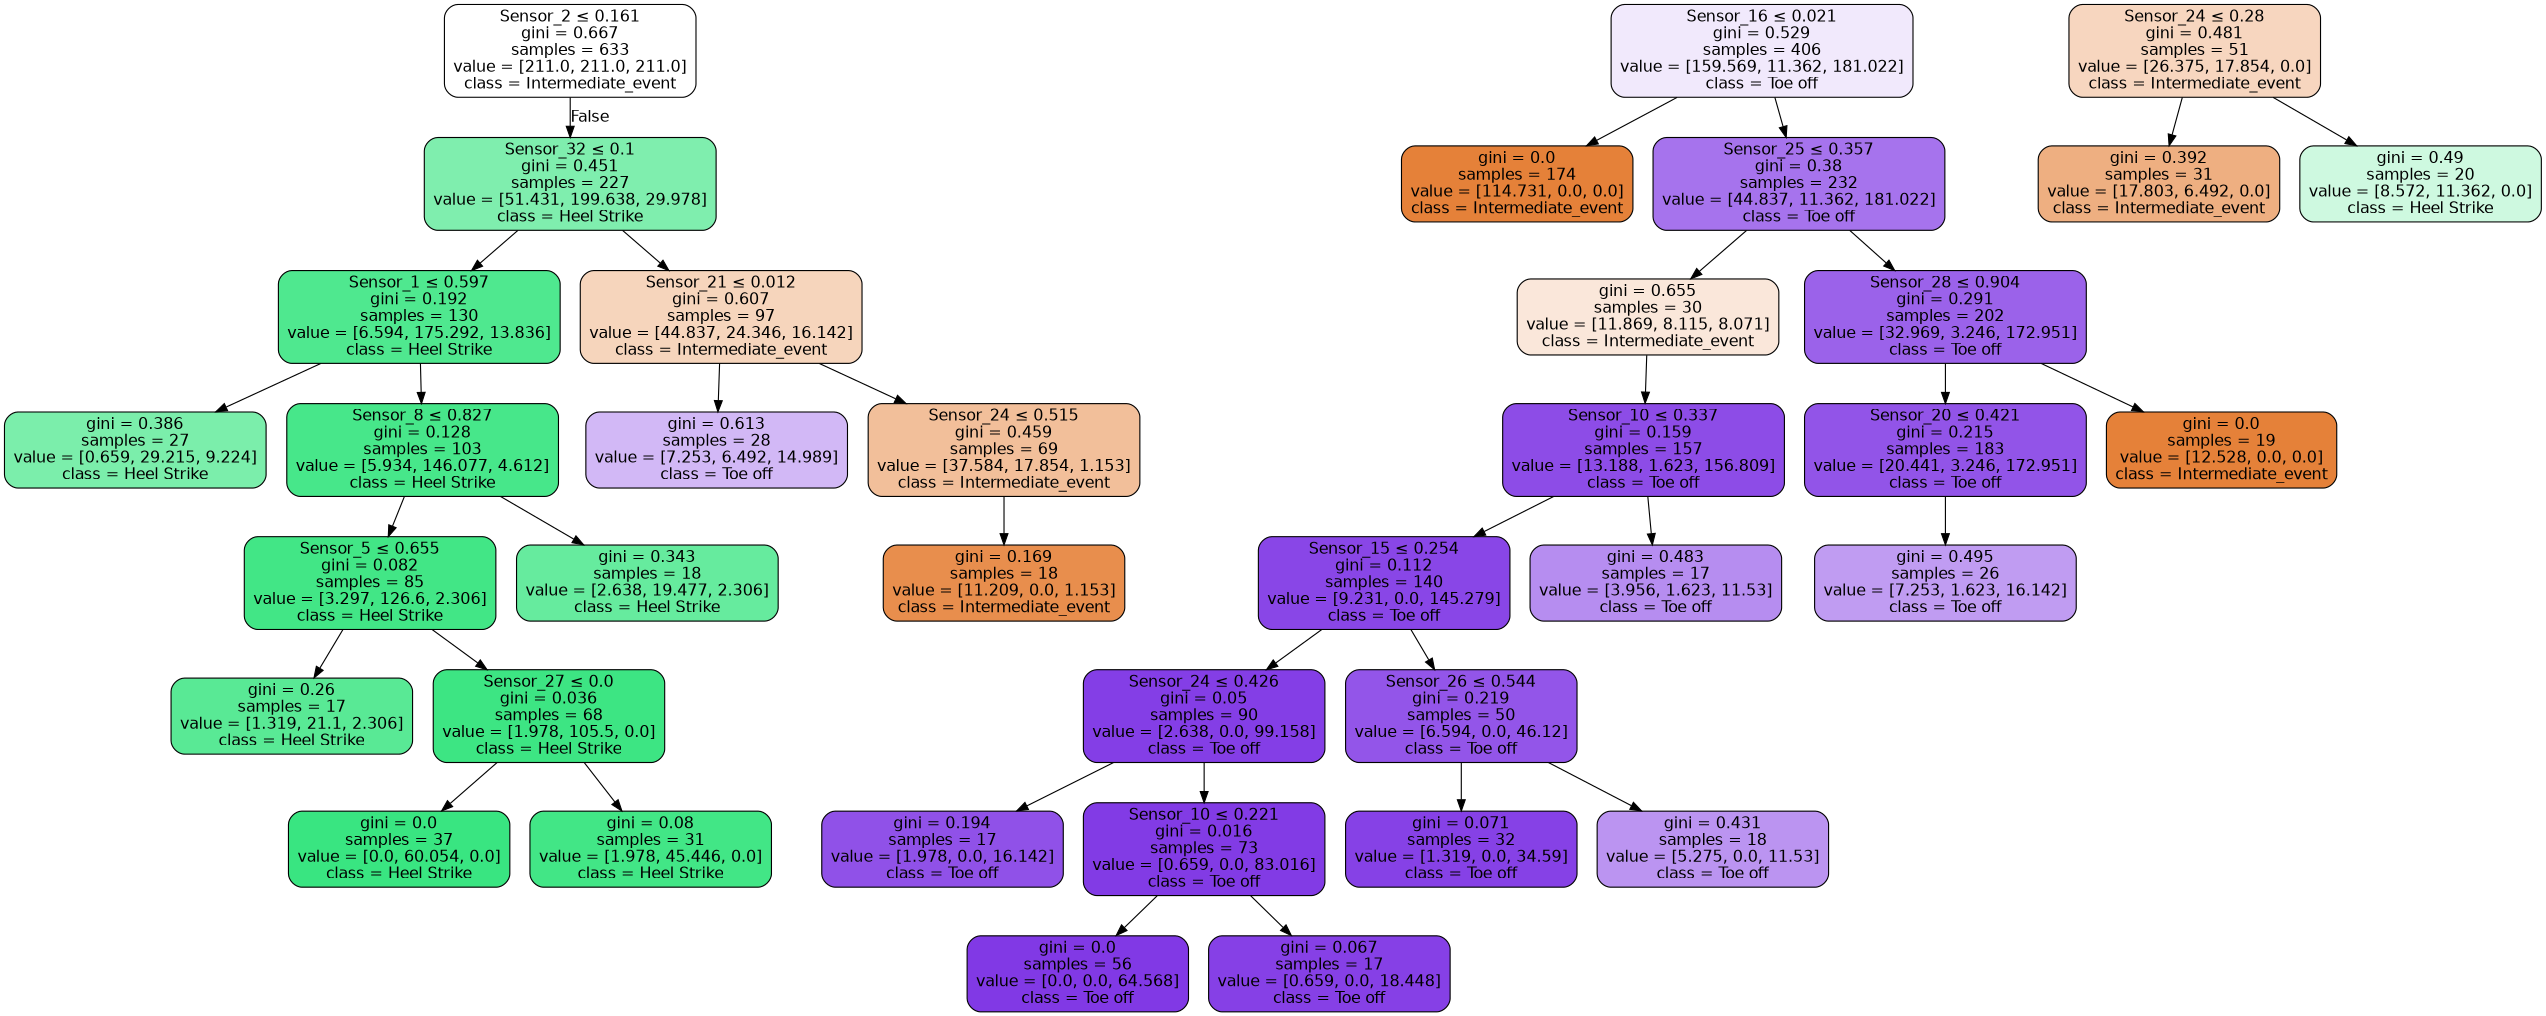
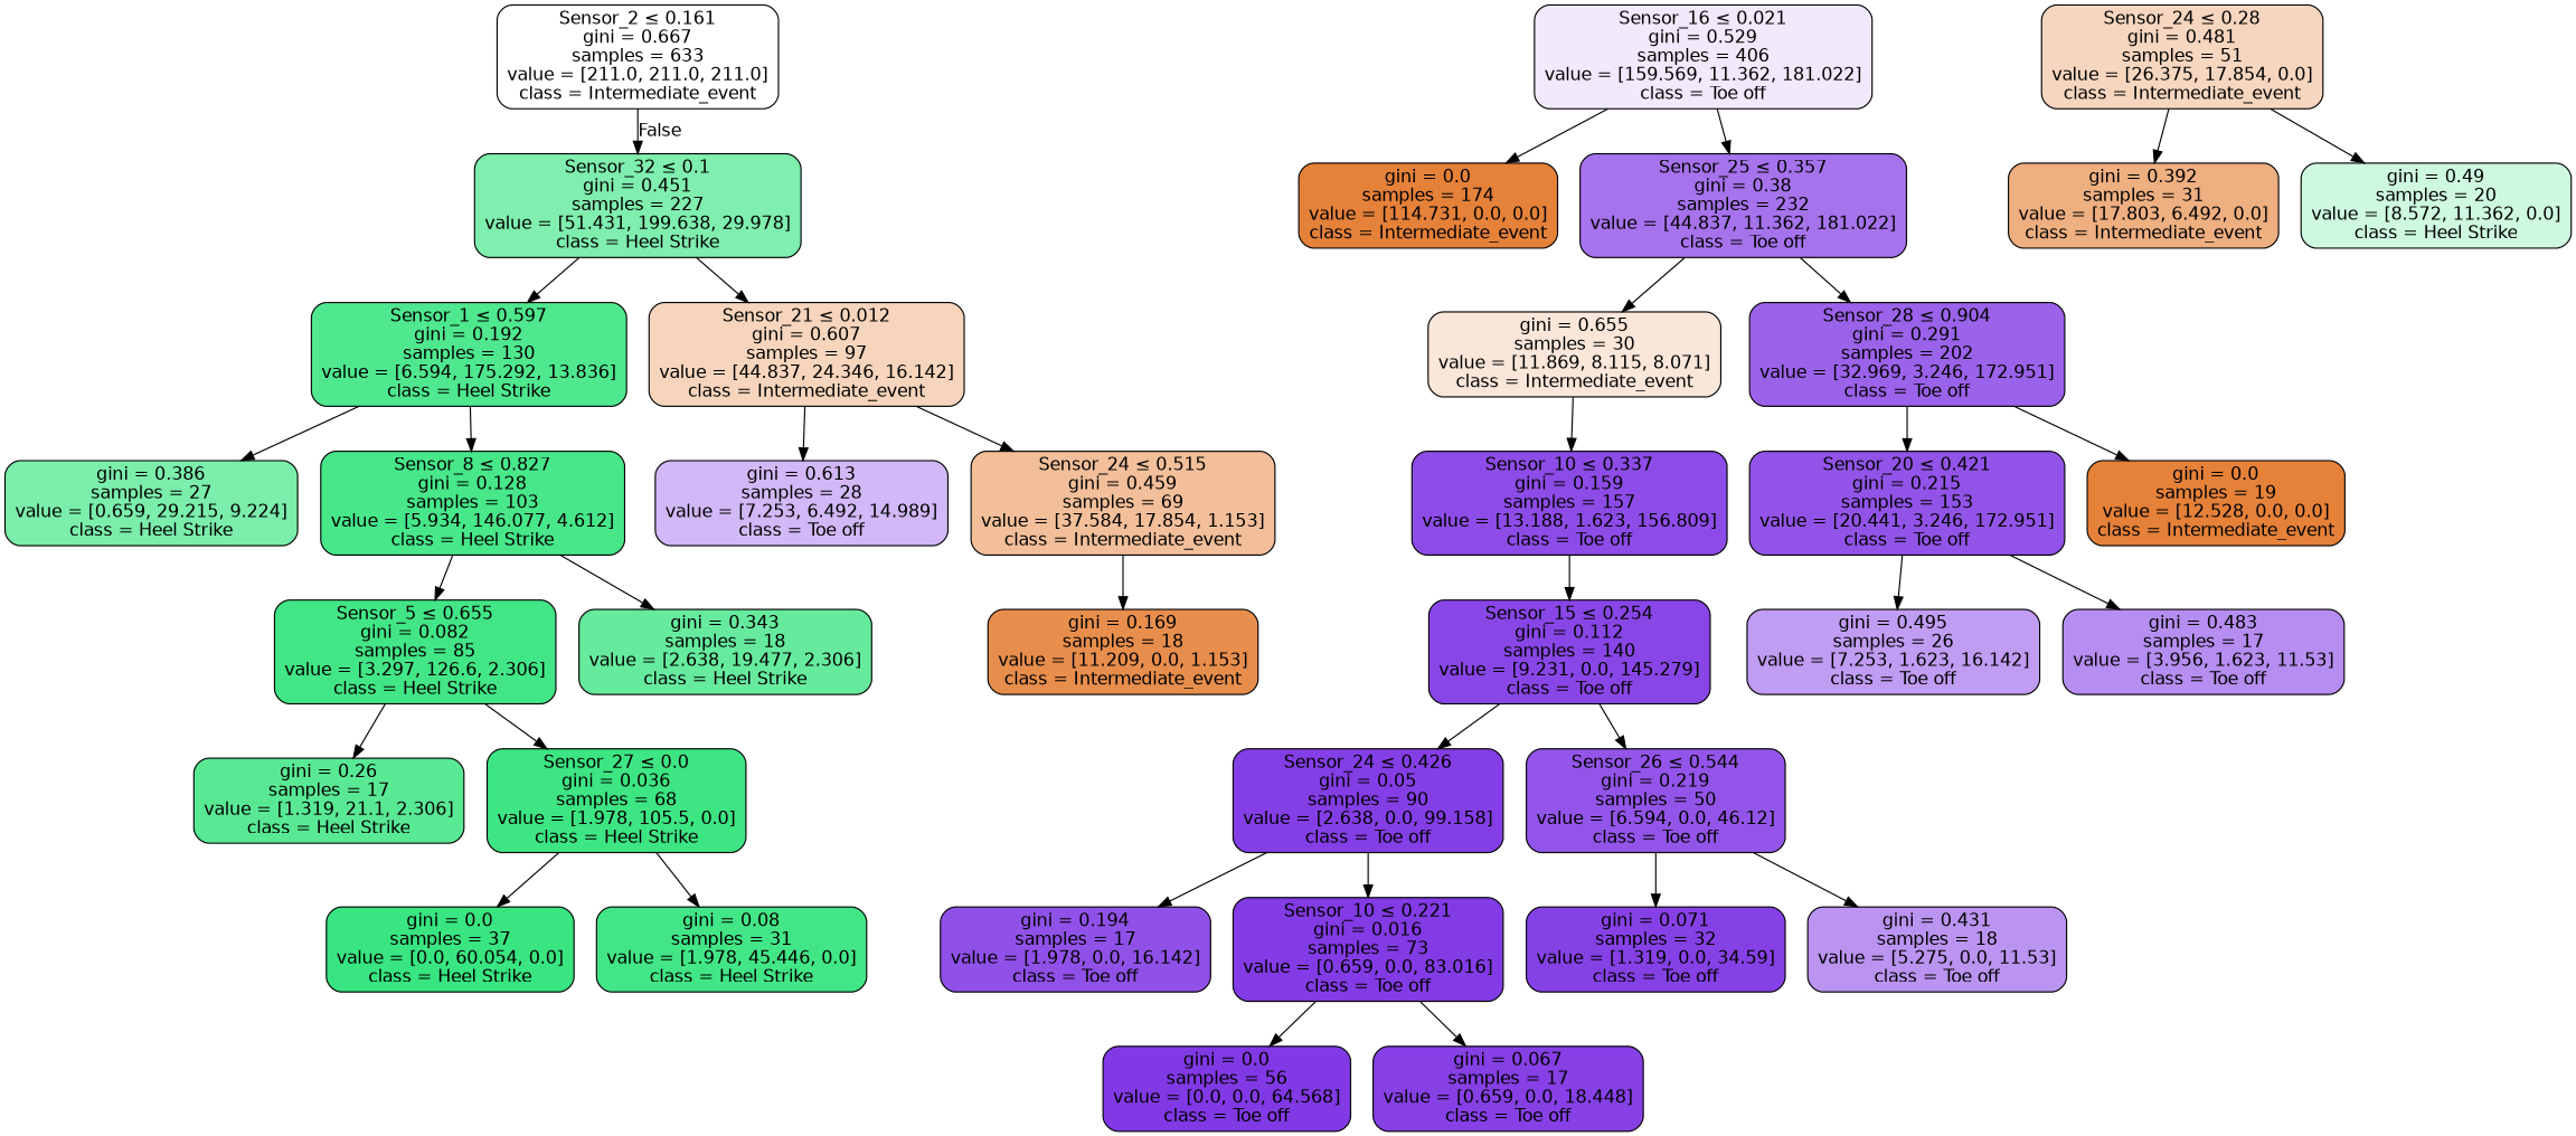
  digraph {
    node [color=black fillcolor="#e58139" fontname=helvetica shape=box style="filled, rounded"]
    edge [fontname=helvetica]
    n1 [fillcolor="#ffffff" label=<Sensor_2 &le; 0.161<br/>gini = 0.667<br/>samples = 633<br/>value = [211.0, 211.0, 211.0]<br/>class = Intermediate_event>]
    n2 [fillcolor="#7feeae" label=<Sensor_32 &le; 0.1<br/>gini = 0.451<br/>samples = 227<br/>value = [51.431, 199.638, 29.978]<br/>class = Heel Strike>]
    n3 [fillcolor="#f1e9fc" label=<Sensor_16 &le; 0.021<br/>gini = 0.529<br/>samples = 406<br/>value = [159.569, 11.362, 181.022]<br/>class = Toe off>]
    n4 [label=<gini = 0.0<br/>samples = 174<br/>value = [114.731, 0.0, 0.0]<br/>class = Intermediate_event>]
    n5 [fillcolor="#a673ed" label=<Sensor_25 &le; 0.357<br/>gini = 0.38<br/>samples = 232<br/>value = [44.837, 11.362, 181.022]<br/>class = Toe off>]
    n6 [fillcolor="#4fe88f" label=<Sensor_1 &le; 0.597<br/>gini = 0.192<br/>samples = 130<br/>value = [6.594, 175.292, 13.836]<br/>class = Heel Strike>]
    n7 [fillcolor="#f6d5bc" label=<Sensor_21 &le; 0.012<br/>gini = 0.607<br/>samples = 97<br/>value = [44.837, 24.346, 16.142]<br/>class = Intermediate_event>]
    n8 [fillcolor="#fae7da" label=<gini = 0.655<br/>samples = 30<br/>value = [11.869, 8.115, 8.071]<br/>class = Intermediate_event>]
    n9 [fillcolor="#9b62ea" label=<Sensor_28 &le; 0.904<br/>gini = 0.291<br/>samples = 202<br/>value = [32.969, 3.246, 172.951]<br/>class = Toe off>]
    n10 [fillcolor="#8d4ce7" label=<Sensor_10 &le; 0.337<br/>gini = 0.159<br/>samples = 157<br/>value = [13.188, 1.623, 156.809]<br/>class = Toe off>]
-   n11 [fillcolor="#9254e8" label=<Sensor_20 &le; 0.421<br/>gini = 0.215<br/>samples = 183<br/>value = [20.441, 3.246, 172.951]<br/>class = Toe off>]
+   n11 [fillcolor="#9254e8" label=<Sensor_20 &le; 0.421<br/>gini = 0.215<br/>samples = 153<br/>value = [20.441, 3.246, 172.951]<br/>class = Toe off>]
    n12 [label=<gini = 0.0<br/>samples = 19<br/>value = [12.528, 0.0, 0.0]<br/>class = Intermediate_event>]
    n13 [fillcolor="#c09cf2" label=<gini = 0.495<br/>samples = 26<br/>value = [7.253, 1.623, 16.142]<br/>class = Toe off>]
    n14 [fillcolor="#8946e7" label=<Sensor_15 &le; 0.254<br/>gini = 0.112<br/>samples = 140<br/>value = [9.231, 0.0, 145.279]<br/>class = Toe off>]
    n15 [fillcolor="#b68df0" label=<gini = 0.483<br/>samples = 17<br/>value = [3.956, 1.623, 11.53]<br/>class = Toe off>]
    n16 [fillcolor="#843ee6" label=<Sensor_24 &le; 0.426<br/>gini = 0.05<br/>samples = 90<br/>value = [2.638, 0.0, 99.158]<br/>class = Toe off>]
    n17 [fillcolor="#9355e9" label=<Sensor_26 &le; 0.544<br/>gini = 0.219<br/>samples = 50<br/>value = [6.594, 0.0, 46.12]<br/>class = Toe off>]
    n18 [fillcolor="#9051e8" label=<gini = 0.194<br/>samples = 17<br/>value = [1.978, 0.0, 16.142]<br/>class = Toe off>]
    n19 [fillcolor="#823be5" label=<Sensor_10 &le; 0.221<br/>gini = 0.016<br/>samples = 73<br/>value = [0.659, 0.0, 83.016]<br/>class = Toe off>]
    n20 [fillcolor="#8641e6" label=<gini = 0.071<br/>samples = 32<br/>value = [1.319, 0.0, 34.59]<br/>class = Toe off>]
    n21 [fillcolor="#bb94f1" label=<gini = 0.431<br/>samples = 18<br/>value = [5.275, 0.0, 11.53]<br/>class = Toe off>]
    n22 [fillcolor="#8139e5" label=<gini = 0.0<br/>samples = 56<br/>value = [0.0, 0.0, 64.568]<br/>class = Toe off>]
    n23 [fillcolor="#8640e6" label=<gini = 0.067<br/>samples = 17<br/>value = [0.659, 0.0, 18.448]<br/>class = Toe off>]
    n24 [fillcolor="#7beeab" label=<gini = 0.386<br/>samples = 27<br/>value = [0.659, 29.215, 9.224]<br/>class = Heel Strike>]
    n25 [fillcolor="#47e78a" label=<Sensor_8 &le; 0.827<br/>gini = 0.128<br/>samples = 103<br/>value = [5.934, 146.077, 4.612]<br/>class = Heel Strike>]
    n26 [fillcolor="#d2b8f6" label=<gini = 0.613<br/>samples = 28<br/>value = [7.253, 6.492, 14.989]<br/>class = Toe off>]
    n27 [fillcolor="#f2bf9a" label=<Sensor_24 &le; 0.515<br/>gini = 0.459<br/>samples = 69<br/>value = [37.584, 17.854, 1.153]<br/>class = Intermediate_event>]
    n28 [fillcolor="#42e686" label=<Sensor_5 &le; 0.655<br/>gini = 0.082<br/>samples = 85<br/>value = [3.297, 126.6, 2.306]<br/>class = Heel Strike>]
    n29 [fillcolor="#66eb9e" label=<gini = 0.343<br/>samples = 18<br/>value = [2.638, 19.477, 2.306]<br/>class = Heel Strike>]
    n30 [fillcolor="#59e995" label=<gini = 0.26<br/>samples = 17<br/>value = [1.319, 21.1, 2.306]<br/>class = Heel Strike>]
    n31 [fillcolor="#3de583" label=<Sensor_27 &le; 0.0<br/>gini = 0.036<br/>samples = 68<br/>value = [1.978, 105.5, 0.0]<br/>class = Heel Strike>]
    n32 [fillcolor="#39e581" label=<gini = 0.0<br/>samples = 37<br/>value = [0.0, 60.054, 0.0]<br/>class = Heel Strike>]
    n33 [fillcolor="#42e686" label=<gini = 0.08<br/>samples = 31<br/>value = [1.978, 45.446, 0.0]<br/>class = Heel Strike>]
    n34 [fillcolor="#e88e4d" label=<gini = 0.169<br/>samples = 18<br/>value = [11.209, 0.0, 1.153]<br/>class = Intermediate_event>]
    n35 [fillcolor="#f7d6bf" label=<Sensor_24 &le; 0.28<br/>gini = 0.481<br/>samples = 51<br/>value = [26.375, 17.854, 0.0]<br/>class = Intermediate_event>]
    n36 [fillcolor="#eeaf81" label=<gini = 0.392<br/>samples = 31<br/>value = [17.803, 6.492, 0.0]<br/>class = Intermediate_event>]
    n37 [fillcolor="#cef9e0" label=<gini = 0.49<br/>samples = 20<br/>value = [8.572, 11.362, 0.0]<br/>class = Heel Strike>]
    n1 -> n2 [headlabel=False labelangle=-45 labeldistance=2.5]
    n2 -> n6
    n2 -> n7
    n3 -> n4
    n3 -> n5
    n5 -> n8
    n5 -> n9
    n6 -> n24
    n6 -> n25
    n7 -> n26
    n7 -> n27
    n8 -> n10
    n9 -> n11
    n9 -> n12
    n10 -> n14
-   n10 -> n15
+   n11 -> n15
    n11 -> n13
    n14 -> n16
    n14 -> n17
    n16 -> n18
    n16 -> n19
    n17 -> n20
    n17 -> n21
    n19 -> n22
    n19 -> n23
    n25 -> n28
    n25 -> n29
    n27 -> n34
    n28 -> n30
    n28 -> n31
    n31 -> n32
    n31 -> n33
    n35 -> n36
    n35 -> n37
  }
